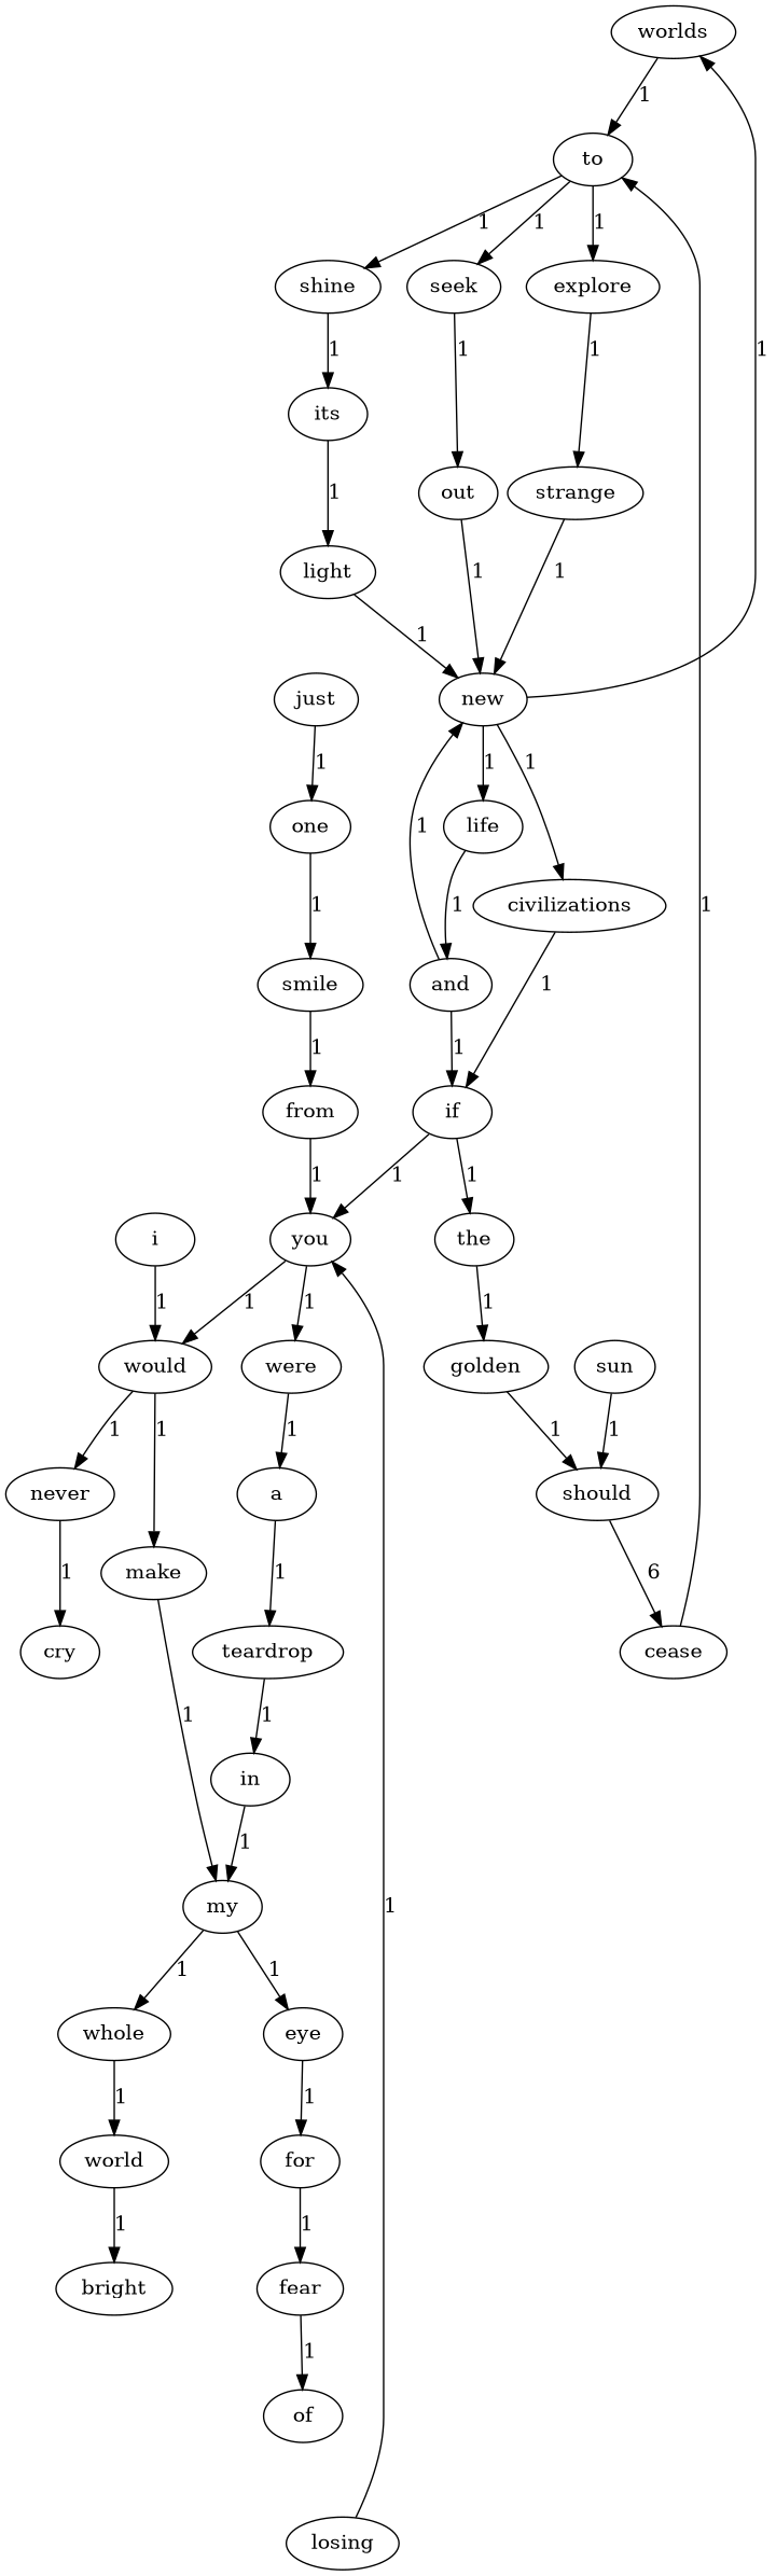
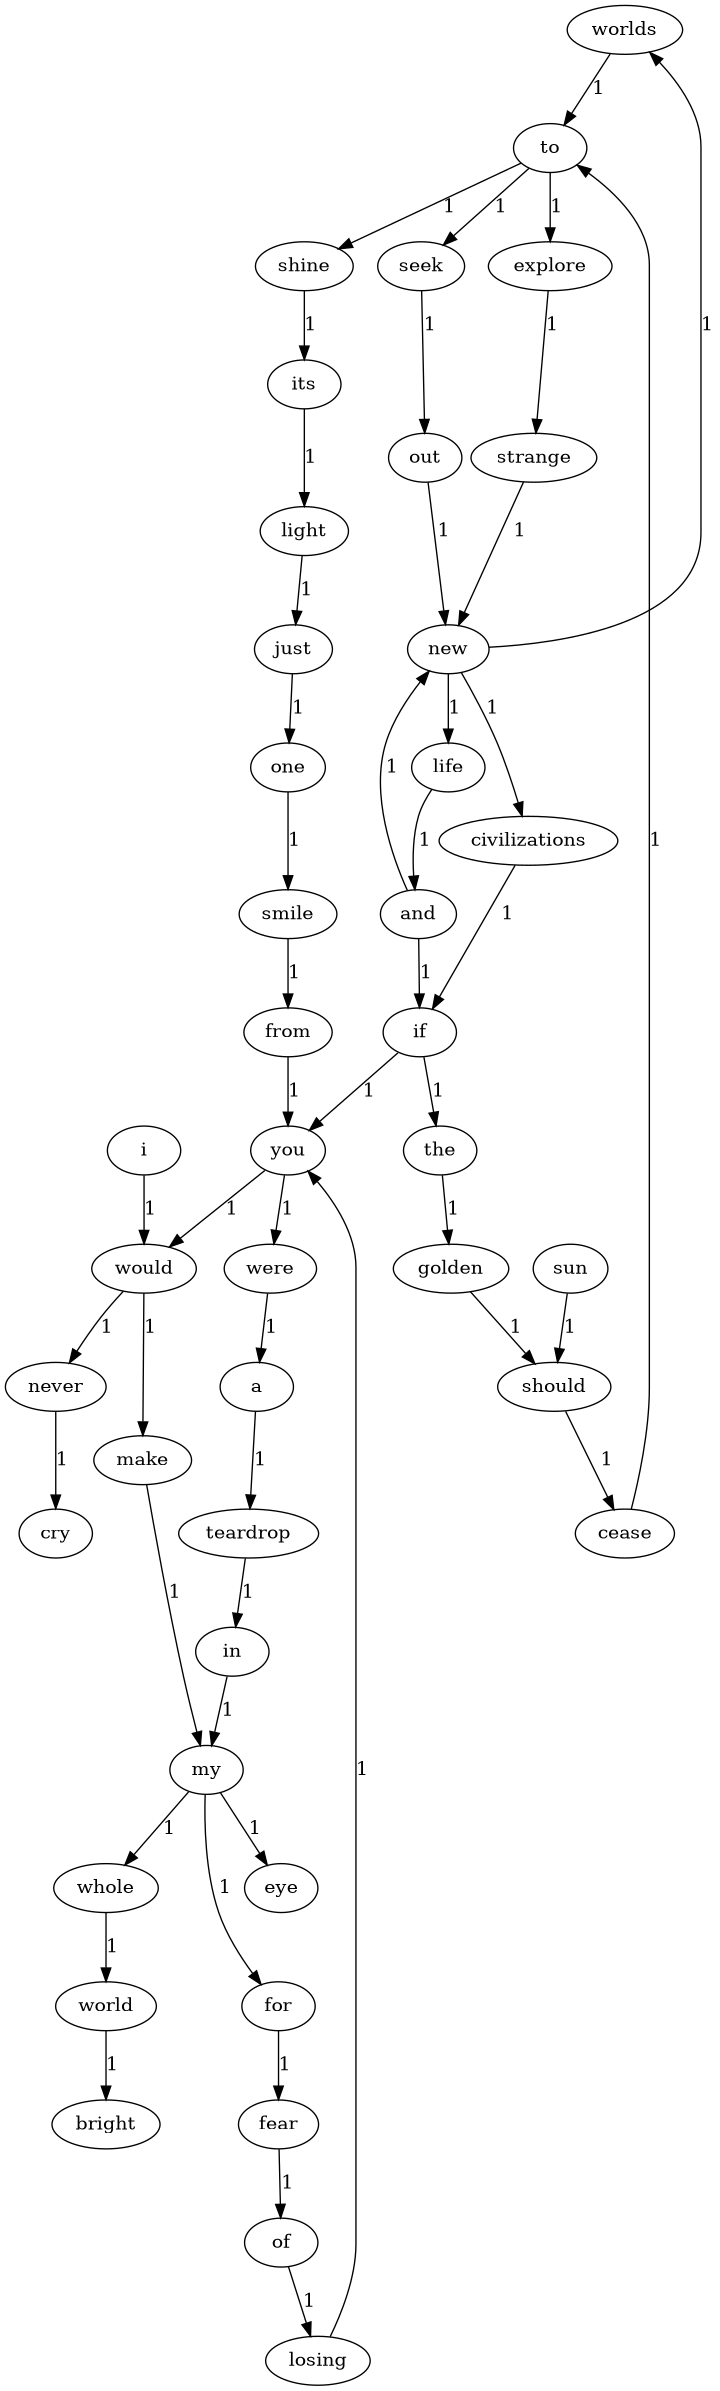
  digraph {
    worlds
    to
    seek
    explore
    shine
    out
    strange
    its
    teardrop
    in
    my
    whole
    eye
    for
    fear
    of
    losing
    world
    bright
    new
    life
    civilizations
    sun
    should
    cease
    and
    if
    you
    the
    would
    were
    never
    make
    a
    i
    smile
    from
    cry
    golden
    just
    one
    light
    worlds -> to [label=1]
    to -> seek [label=1]
    to -> explore [label=1]
    to -> shine [label=1]
    seek -> out [label=1]
    explore -> strange [label=1]
    shine -> its [label=1]
    out -> new [label=1]
    strange -> new [label=1]
    its -> light [label=1]
    teardrop -> in [label=1]
    in -> my [label=1]
    my -> whole [label=1]
    my -> eye [label=1]
    whole -> world [label=1]
-   eye -> for [label=1]
+   my -> for [label=1]
    for -> fear [label=1]
    fear -> of [label=1]
+   of -> losing [label=1]
    losing -> you [label=1]
    world -> bright [label=1]
    new -> worlds [label=1]
    new -> life [label=1]
    new -> civilizations [label=1]
    life -> and [label=1]
    civilizations -> if [label=1]
    sun -> should [label=1]
-   should -> cease [label=6]
+   should -> cease [label=1]
    cease -> to [label=1]
    and -> new [label=1]
    and -> if [label=1]
    if -> you [label=1]
    if -> the [label=1]
    you -> would [label=1]
    you -> were [label=1]
    the -> golden [label=1]
    would -> never [label=1]
    would -> make [label=1]
    were -> a [label=1]
    never -> cry [label=1]
    make -> my [label=1]
    a -> teardrop [label=1]
    i -> would [label=1]
    smile -> from [label=1]
    from -> you [label=1]
    golden -> should [label=1]
    just -> one [label=1]
    one -> smile [label=1]
-   light -> new [label=1]
+   light -> just [label=1]
  }
